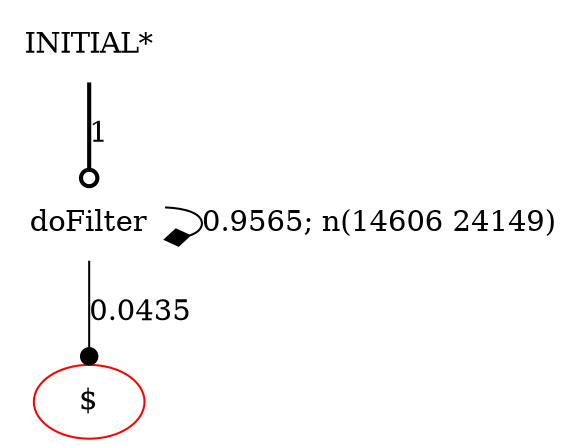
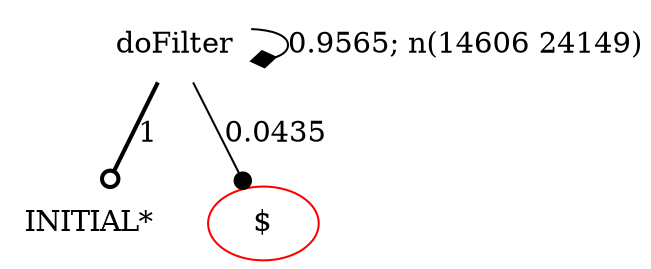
  digraph {
    node [shape=none color=darkgreen]
    edge [style=solid]
    n1 [label="INITIAL*"]
    n2 [label=doFilter]
    "$" [color=red shape=""]
-   n1 -> n2 [label=1 style=bold arrowhead=odot]
+   n2 -> n1 [label=1 style=bold arrowhead=odot]
    n2 -> n2 [label="0.9565; n(14606 24149)" arrowhead=diamond]
    n2 -> "$" [label=0.0435 arrowhead=dot]
  }
